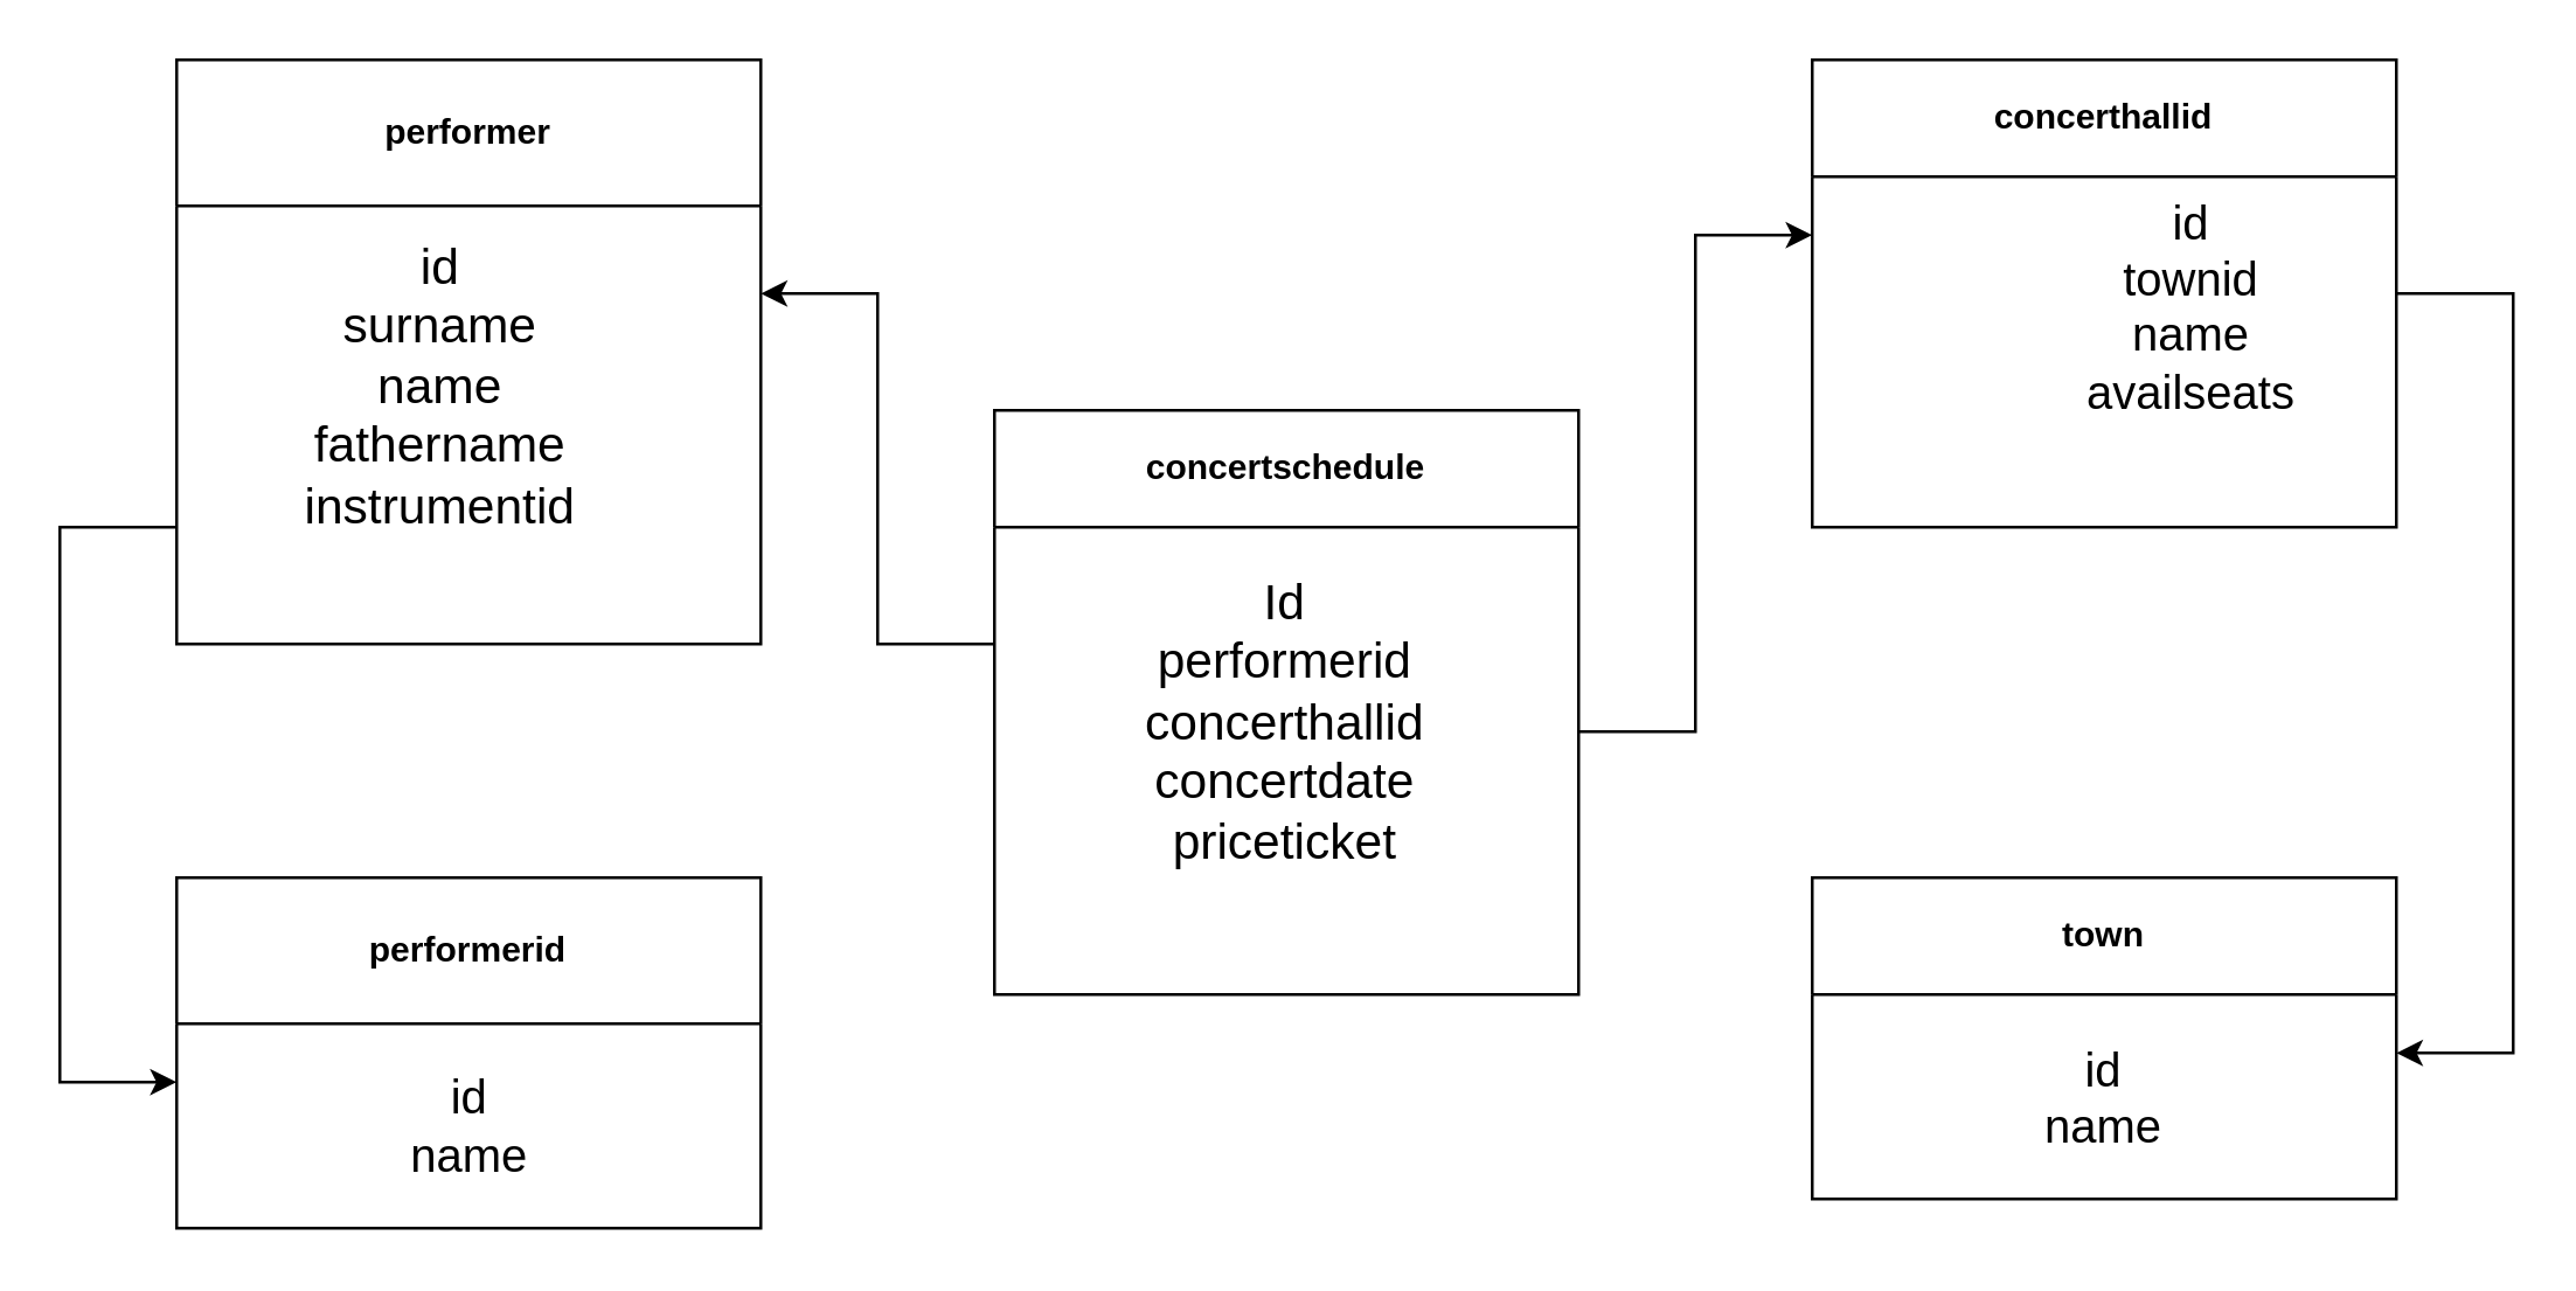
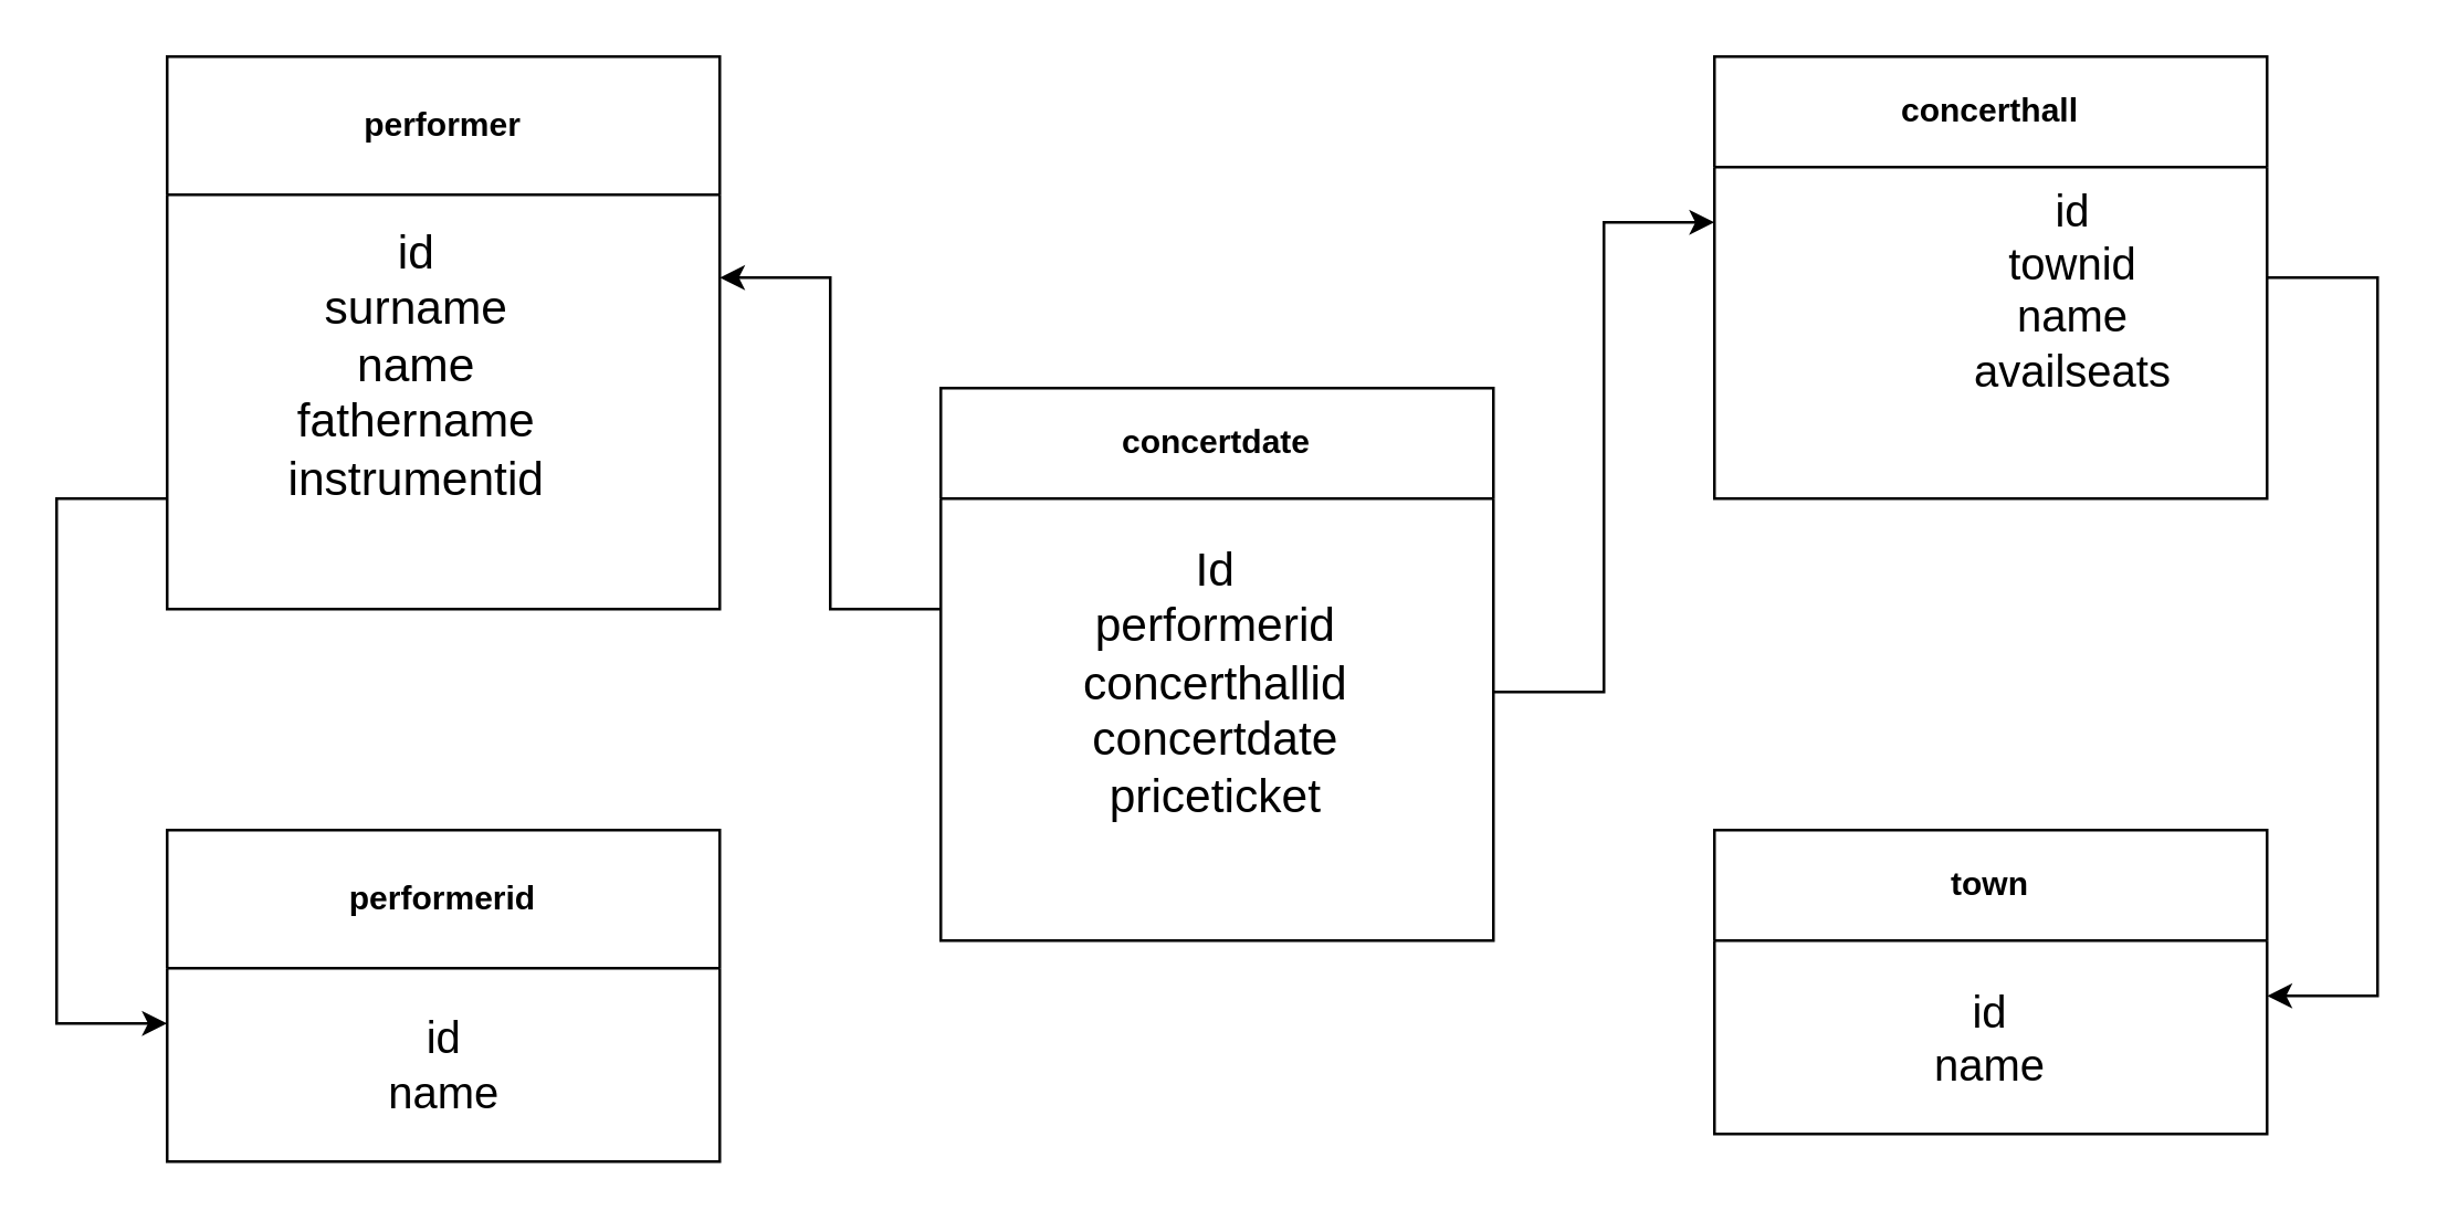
  <mxCell id="0" />
  <mxCell id="1" parent="0" />
  <mxCell id="2" value="performer" style="swimlane;whiteSpace=wrap;html=1;startSize=50;" vertex="1" parent="1"><mxGeometry x="60" y="20" width="200" height="200" as="geometry" /></mxCell>
  <mxCell id="3" value="id&lt;br style=&quot;font-size: 17px;&quot;&gt;surname&lt;br style=&quot;font-size: 17px;&quot;&gt;name&lt;br style=&quot;font-size: 17px;&quot;&gt;fathername&lt;br style=&quot;font-size: 17px;&quot;&gt;instrumentid" style="text;whiteSpace=wrap;html=1;fontSize=17;align=center;" vertex="1" parent="2"><mxGeometry x="45.5" y="55" width="89" height="80" as="geometry" /></mxCell>
- <mxCell id="4" value="concertschedule" style="swimlane;whiteSpace=wrap;html=1;startSize=40;" vertex="1" parent="1"><mxGeometry x="340" y="140" width="200" height="200" as="geometry"><mxRectangle x="300" y="320" width="140" height="30" as="alternateBounds" /></mxGeometry></mxCell>
+ <mxCell id="4" value="concertdate" style="swimlane;whiteSpace=wrap;html=1;startSize=40;" vertex="1" parent="1"><mxGeometry x="340" y="140" width="200" height="200" as="geometry"><mxRectangle x="300" y="320" width="140" height="30" as="alternateBounds" /></mxGeometry></mxCell>
  <mxCell id="5" value="&lt;div style=&quot;text-align: center;&quot;&gt;&lt;span style=&quot;font-size: 17px; background-color: initial;&quot;&gt;Id&lt;/span&gt;&lt;/div&gt;&lt;font style=&quot;font-size: 17px;&quot;&gt;&lt;div style=&quot;text-align: center;&quot;&gt;&lt;span style=&quot;background-color: initial;&quot;&gt;performerid&lt;/span&gt;&lt;/div&gt;&lt;div style=&quot;text-align: center;&quot;&gt;&lt;span style=&quot;background-color: initial;&quot;&gt;concerthallid&lt;/span&gt;&lt;/div&gt;&lt;div style=&quot;text-align: center;&quot;&gt;&lt;span style=&quot;background-color: initial;&quot;&gt;concertdate&lt;/span&gt;&lt;/div&gt;&lt;div style=&quot;text-align: center;&quot;&gt;&lt;span style=&quot;background-color: initial;&quot;&gt;priceticket&lt;/span&gt;&lt;/div&gt;&lt;/font&gt;" style="text;whiteSpace=wrap;html=1;" vertex="1" parent="4"><mxGeometry x="50" y="50" width="110" height="120" as="geometry" /></mxCell>
- <mxCell id="6" value="concerthallid" style="swimlane;whiteSpace=wrap;html=1;startSize=40;" vertex="1" parent="1"><mxGeometry x="620" y="20" width="200" height="160" as="geometry" /></mxCell>
+ <mxCell id="6" value="concerthall" style="swimlane;whiteSpace=wrap;html=1;startSize=40;" vertex="1" parent="1"><mxGeometry x="620" y="20" width="200" height="160" as="geometry" /></mxCell>
  <mxCell id="7" value="id&lt;br style=&quot;font-size: 16px;&quot;&gt;townid&lt;br style=&quot;font-size: 16px;&quot;&gt;name&lt;br style=&quot;font-size: 16px;&quot;&gt;availseats" style="text;whiteSpace=wrap;html=1;align=center;fontSize=16;" vertex="1" parent="6"><mxGeometry x="70" y="40" width="120" height="70" as="geometry" /></mxCell>
  <mxCell id="8" value="performerid" style="swimlane;whiteSpace=wrap;html=1;startSize=50;" vertex="1" parent="1"><mxGeometry x="60" y="300" width="200" height="120" as="geometry" /></mxCell>
  <mxCell id="9" value="id&lt;br style=&quot;font-size: 16px;&quot;&gt;name" style="text;html=1;align=center;verticalAlign=middle;resizable=0;points=[];autosize=1;strokeColor=none;fillColor=none;fontSize=16;" vertex="1" parent="8"><mxGeometry x="70" y="60" width="60" height="50" as="geometry" /></mxCell>
  <mxCell id="10" value="" style="endArrow=classic;html=1;rounded=0;" edge="1" parent="1"><mxGeometry width="50" height="50" relative="1" as="geometry"><mxPoint x="60" y="180" as="sourcePoint" /><mxPoint x="60" y="370" as="targetPoint" /><Array as="points"><mxPoint y="180" x="20" /><mxPoint y="370" x="20" /></Array></mxGeometry></mxCell>
  <mxCell id="11" value="" style="endArrow=classic;html=1;rounded=0;" edge="1" parent="1"><mxGeometry width="50" height="50" relative="1" as="geometry"><mxPoint x="540" y="250" as="sourcePoint" /><mxPoint x="620" y="80" as="targetPoint" /><Array as="points"><mxPoint x="580" y="250" /><mxPoint x="580" y="80" /></Array></mxGeometry></mxCell>
  <mxCell id="12" value="town" style="swimlane;whiteSpace=wrap;html=1;startSize=40;" vertex="1" parent="1"><mxGeometry x="620" y="300" width="200" height="110" as="geometry" /></mxCell>
  <mxCell id="13" value="id&lt;br style=&quot;font-size: 16px;&quot;&gt;&lt;div style=&quot;font-size: 16px;&quot;&gt;&lt;span style=&quot;background-color: initial; font-size: 16px;&quot;&gt;name&lt;/span&gt;&lt;/div&gt;" style="text;whiteSpace=wrap;html=1;align=center;fontSize=16;" vertex="1" parent="12"><mxGeometry x="40" y="50" width="120" height="50" as="geometry" /></mxCell>
  <mxCell id="14" value="" style="endArrow=classic;html=1;rounded=0;exitX=1;exitY=0.5;exitDx=0;exitDy=0;" edge="1" parent="1" source="6"><mxGeometry width="50" height="50" relative="1" as="geometry"><mxPoint x="580" y="330" as="sourcePoint" /><mxPoint x="820" y="360" as="targetPoint" /><Array as="points"><mxPoint x="860" y="100" /><mxPoint x="860" y="360" /></Array></mxGeometry></mxCell>
  <mxCell id="15" value="" style="endArrow=classic;html=1;rounded=0;" edge="1" parent="1"><mxGeometry width="50" height="50" relative="1" as="geometry"><mxPoint x="340" y="220" as="sourcePoint" /><mxPoint x="260" y="100" as="targetPoint" /><Array as="points"><mxPoint x="300" y="220" /><mxPoint x="300" y="100" /></Array></mxGeometry></mxCell>
